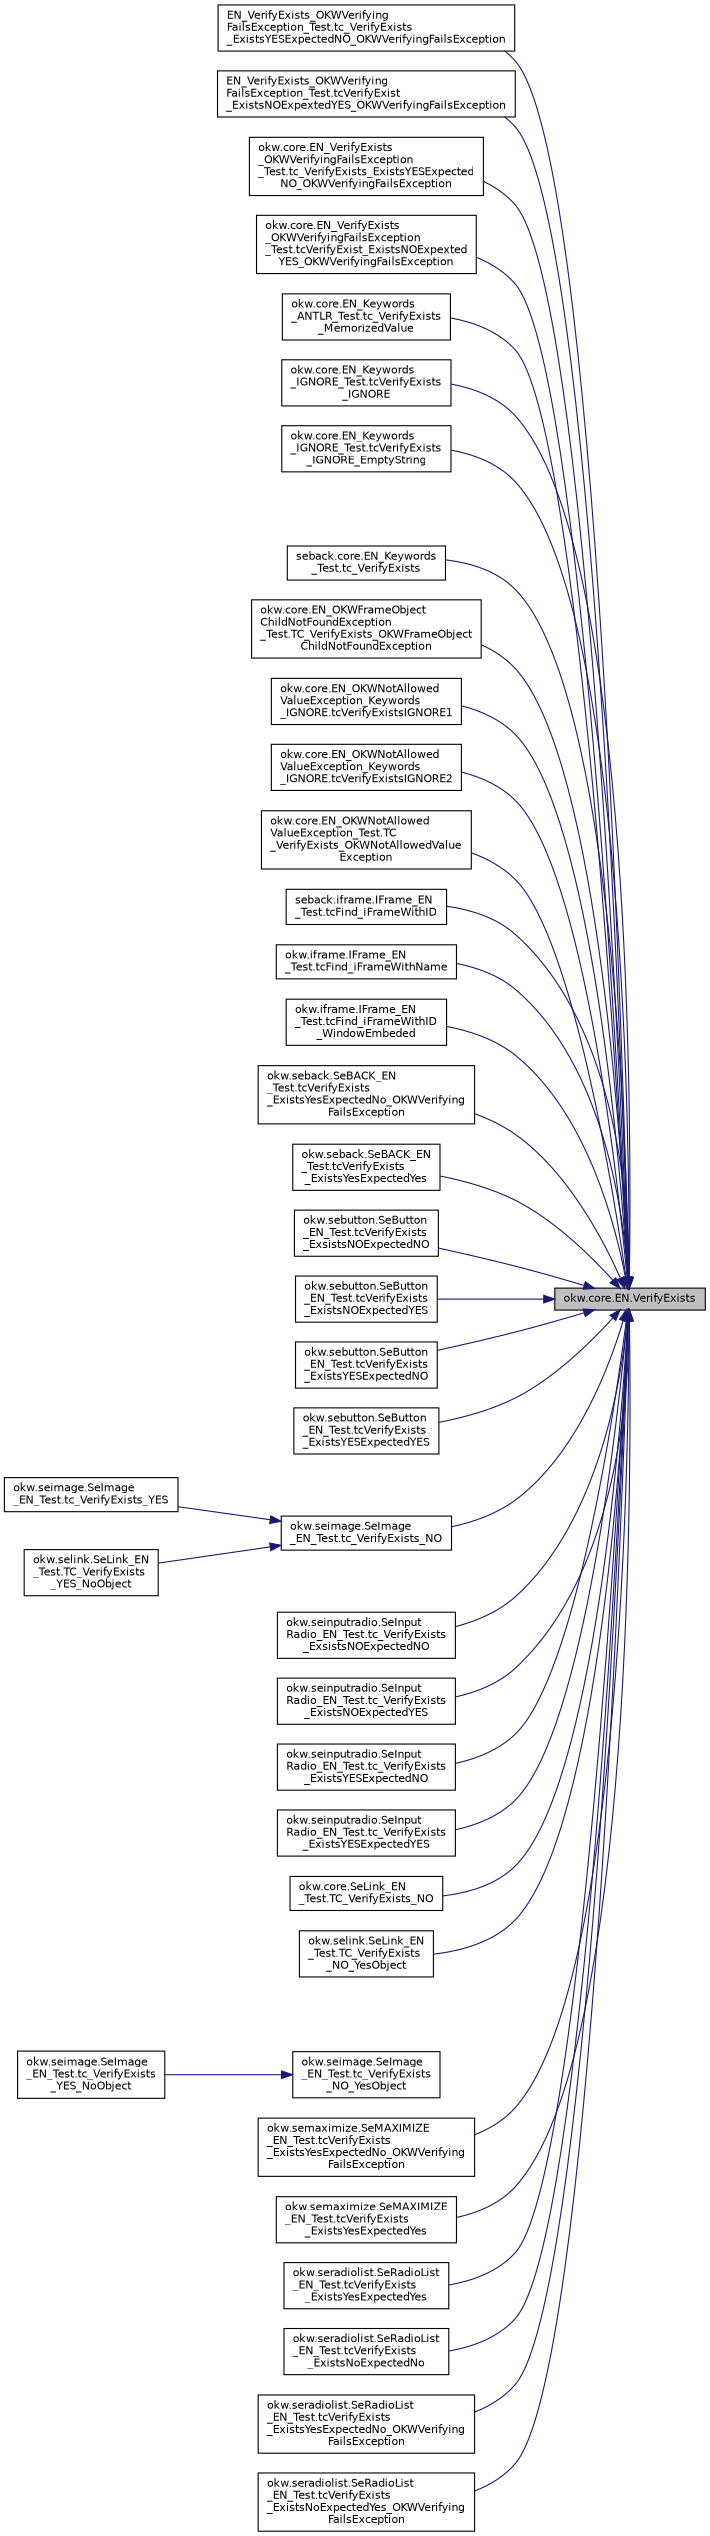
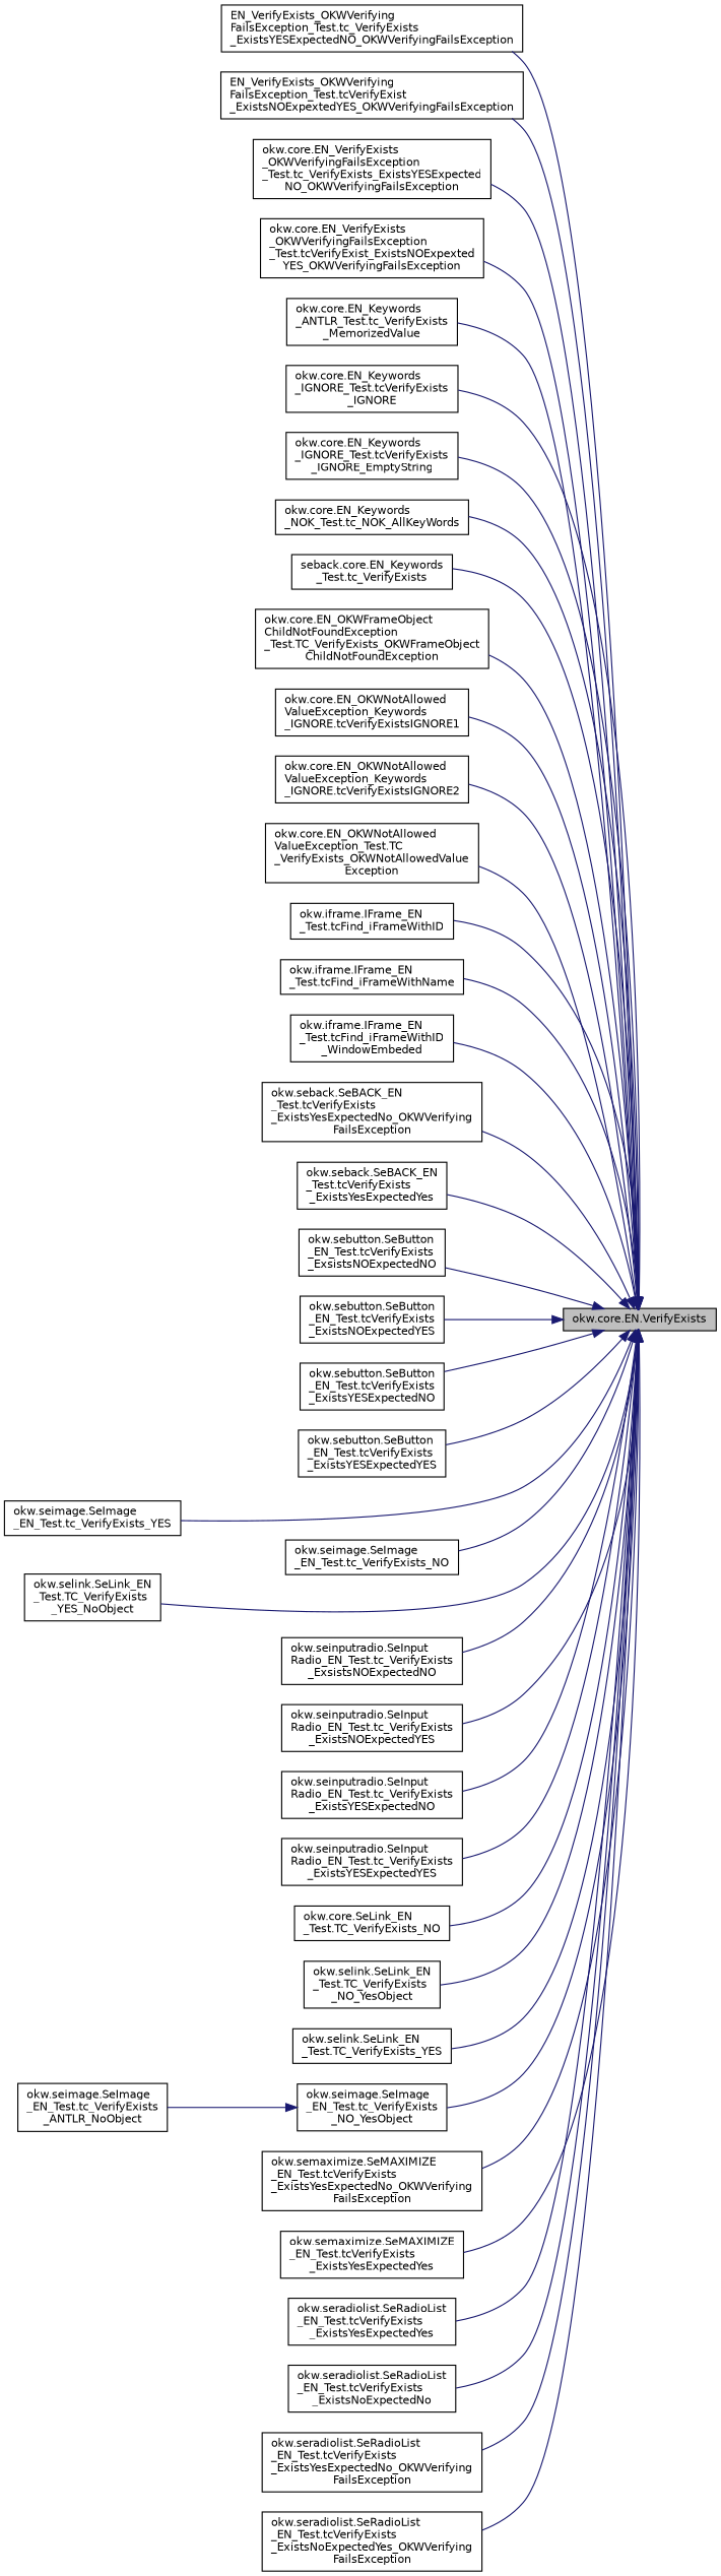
  digraph {
    rankdir=RL
    node [color=black fillcolor=white fontname=Helvetica fontsize=10 shape=record style=filled]
    edge [color=midnightblue dir=back fontname=Helvetica fontsize=10 labelfontname=Helvetica labelfontsize=10 style=solid]
    n1 [fillcolor=grey75 fontcolor=black height=0.2 label="okw.core.EN.VerifyExists" width=0.4]
    n2 [height=0.2 label="EN_VerifyExists_OKWVerifying\lFailsException_Test.tc_VerifyExists\l_ExistsYESExpectedNO_OKWVerifyingFailsException" width=0.4]
    n3 [height=0.2 label="EN_VerifyExists_OKWVerifying\lFailsException_Test.tcVerifyExist\l_ExistsNOExpextedYES_OKWVerifyingFailsException" width=0.4]
    n4 [height=0.2 label="okw.core.EN_VerifyExists\l_OKWVerifyingFailsException\l_Test.tc_VerifyExists_ExistsYESExpected\lNO_OKWVerifyingFailsException" width=0.4]
    n5 [height=0.2 label="okw.core.EN_VerifyExists\l_OKWVerifyingFailsException\l_Test.tcVerifyExist_ExistsNOExpexted\lYES_OKWVerifyingFailsException" width=0.4]
    n6 [height=0.2 label="okw.core.EN_Keywords\l_ANTLR_Test.tc_VerifyExists\l_MemorizedValue" width=0.4]
    n7 [height=0.2 label="okw.core.EN_Keywords\l_IGNORE_Test.tcVerifyExists\l_IGNORE" width=0.4]
    n8 [height=0.2 label="okw.core.EN_Keywords\l_IGNORE_Test.tcVerifyExists\l_IGNORE_EmptyString" width=0.4]
+   n9 [height=0.2 label="okw.core.EN_Keywords\l_NOK_Test.tc_NOK_AllKeyWords" width=0.4]
    n10 [height=0.2 label="seback.core.EN_Keywords\l_Test.tc_VerifyExists" width=0.4]
    n11 [height=0.2 label="okw.core.EN_OKWFrameObject\lChildNotFoundException\l_Test.TC_VerifyExists_OKWFrameObject\lChildNotFoundException" width=0.4]
    n12 [height=0.2 label="okw.core.EN_OKWNotAllowed\lValueException_Keywords\l_IGNORE.tcVerifyExistsIGNORE1" width=0.4]
    n13 [height=0.2 label="okw.core.EN_OKWNotAllowed\lValueException_Keywords\l_IGNORE.tcVerifyExistsIGNORE2" width=0.4]
    n14 [height=0.2 label="okw.core.EN_OKWNotAllowed\lValueException_Test.TC\l_VerifyExists_OKWNotAllowedValue\lException" width=0.4]
-   n15 [height=0.2 label="seback.iframe.IFrame_EN\l_Test.tcFind_iFrameWithID" width=0.4]
+   n15 [height=0.2 label="okw.iframe.IFrame_EN\l_Test.tcFind_iFrameWithID" width=0.4]
    n16 [height=0.2 label="okw.iframe.IFrame_EN\l_Test.tcFind_iFrameWithName" width=0.4]
    n17 [height=0.2 label="okw.iframe.IFrame_EN\l_Test.tcFind_iFrameWithID\l_WindowEmbeded" width=0.4]
    n18 [height=0.2 label="okw.seback.SeBACK_EN\l_Test.tcVerifyExists\l_ExistsYesExpectedNo_OKWVerifying\lFailsException" width=0.4]
    n19 [height=0.2 label="okw.seback.SeBACK_EN\l_Test.tcVerifyExists\l_ExistsYesExpectedYes" width=0.4]
    n20 [height=0.2 label="okw.sebutton.SeButton\l_EN_Test.tcVerifyExists\l_ExsistsNOExpectedNO" width=0.4]
    n21 [height=0.2 label="okw.sebutton.SeButton\l_EN_Test.tcVerifyExists\l_ExistsNOExpectedYES" width=0.4]
    n22 [height=0.2 label="okw.sebutton.SeButton\l_EN_Test.tcVerifyExists\l_ExistsYESExpectedNO" width=0.4]
    n23 [height=0.2 label="okw.sebutton.SeButton\l_EN_Test.tcVerifyExists\l_ExistsYESExpectedYES" width=0.4]
    n24 [height=0.2 label="okw.seimage.SeImage\l_EN_Test.tc_VerifyExists_NO" width=0.4]
    n25 [height=0.2 label="okw.seimage.SeImage\l_EN_Test.tc_VerifyExists\l_NO_YesObject" width=0.4]
    n26 [height=0.2 label="okw.seimage.SeImage\l_EN_Test.tc_VerifyExists_YES" width=0.4]
    n27 [height=0.2 label="okw.seinputradio.SeInput\lRadio_EN_Test.tc_VerifyExists\l_ExsistsNOExpectedNO" width=0.4]
    n28 [height=0.2 label="okw.seinputradio.SeInput\lRadio_EN_Test.tc_VerifyExists\l_ExistsNOExpectedYES" width=0.4]
    n29 [height=0.2 label="okw.seinputradio.SeInput\lRadio_EN_Test.tc_VerifyExists\l_ExistsYESExpectedNO" width=0.4]
    n30 [height=0.2 label="okw.seinputradio.SeInput\lRadio_EN_Test.tc_VerifyExists\l_ExistsYESExpectedYES" width=0.4]
    n31 [height=0.2 label="okw.core.SeLink_EN\l_Test.TC_VerifyExists_NO" width=0.4]
    n32 [height=0.2 label="okw.selink.SeLink_EN\l_Test.TC_VerifyExists\l_NO_YesObject" width=0.4]
+   n33 [height=0.2 label="okw.selink.SeLink_EN\l_Test.TC_VerifyExists_YES" width=0.4]
    n34 [height=0.2 label="okw.selink.SeLink_EN\l_Test.TC_VerifyExists\l_YES_NoObject" width=0.4]
    n35 [height=0.2 label="okw.semaximize.SeMAXIMIZE\l_EN_Test.tcVerifyExists\l_ExistsYesExpectedNo_OKWVerifying\lFailsException" width=0.4]
    n36 [height=0.2 label="okw.semaximize.SeMAXIMIZE\l_EN_Test.tcVerifyExists\l_ExistsYesExpectedYes" width=0.4]
    n37 [height=0.2 label="okw.seradiolist.SeRadioList\l_EN_Test.tcVerifyExists\l_ExistsYesExpectedYes" width=0.4]
    n38 [height=0.2 label="okw.seradiolist.SeRadioList\l_EN_Test.tcVerifyExists\l_ExistsNoExpectedNo" width=0.4]
    n39 [height=0.2 label="okw.seradiolist.SeRadioList\l_EN_Test.tcVerifyExists\l_ExistsYesExpectedNo_OKWVerifying\lFailsException" width=0.4]
    n40 [height=0.2 label="okw.seradiolist.SeRadioList\l_EN_Test.tcVerifyExists\l_ExistsNoExpectedYes_OKWVerifying\lFailsException" width=0.4]
-   n41 [height=0.2 label="okw.seimage.SeImage\l_EN_Test.tc_VerifyExists\l_YES_NoObject" width=0.4]
+   n41 [height=0.2 label="okw.seimage.SeImage\l_EN_Test.tc_VerifyExists\l_ANTLR_NoObject" width=0.4]
    n1 -> n2
    n1 -> n3
    n1 -> n4
    n1 -> n5
    n1 -> n6
    n1 -> n7
    n1 -> n8
+   n1 -> n9
    n1 -> n10
    n1 -> n11
    n1 -> n12
    n1 -> n13
    n1 -> n14
    n1 -> n15
    n1 -> n16
    n1 -> n17
    n1 -> n18
    n1 -> n19
    n1 -> n20
    n1 -> n21
    n1 -> n22
    n1 -> n23
    n1 -> n24
-   n24 -> n26
+   n1 -> n25
+   n1 -> n26
    n1 -> n27
    n1 -> n28
    n1 -> n29
    n1 -> n30
    n1 -> n31
    n1 -> n32
-   n24 -> n34
+   n1 -> n33
+   n1 -> n34
    n1 -> n35
    n1 -> n36
    n1 -> n37
    n1 -> n38
    n1 -> n39
    n1 -> n40
    n25 -> n41
  }
